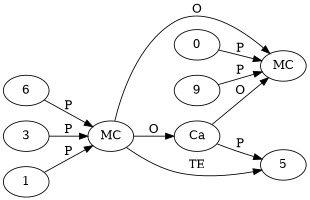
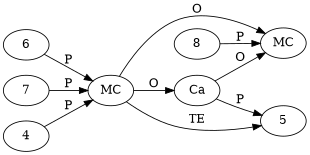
  digraph {
    rankdir=LR
    node [t="long[]"]
    n1 [l=418 label=MC s="add()" t=ArrayUtils]
    5 [n=e t=IndexOutOfBoundsException]
    n3 [l=559 label=MC s="equals()" t=Arrays]
    n4 [label=Ca t=IndexOutOfBoundsException]
    n5 [label=6 n=dummy_ t="double[]"]
-   3 [n=dummy_]
-   4 [t=char v="'c'" label=1]
-   8 [n=dummy_ label=0]
-   9 [n=dummy_]
+   3 [n=dummy_ label=7]
+   4 [t=char v="'c'"]
+   8 [n=dummy_]
    n1 -> 5 [label=TE]
    n1 -> n3 [label=O]
    n1 -> n4 [label=O]
    n4 -> 5 [label=P]
    n4 -> n3 [label=O]
    n5 -> n1 [label=P]
    3 -> n1 [label=P]
    4 -> n1 [label=P]
    8 -> n3 [label=P]
-   9 -> n3 [label=P]
  }
